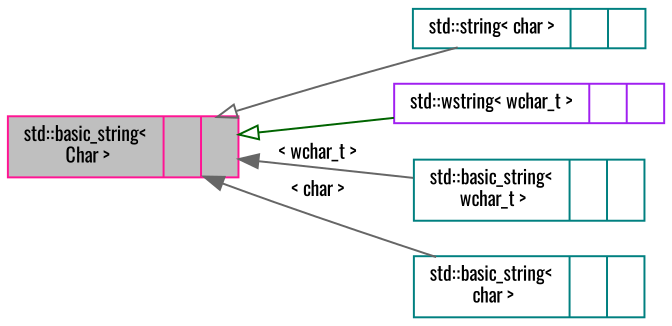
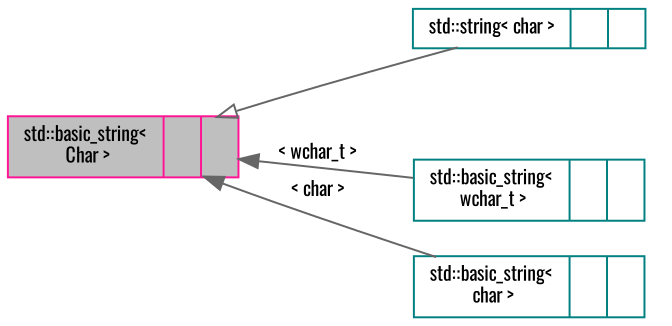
  digraph {
    rankdir=LR
    fontname=Oswald
    node [color=teal fillcolor=white fontname=Oswald fontsize=10 shape=record style=filled]
    edge [color=gray40 dir=back fontname=Oswald fontsize=10 labelfontname=Helvetica labelfontsize=10 style=solid]
    n1 [color=deeppink fillcolor=grey75 fontcolor=black height=0.2 label="{std::basic_string\<\l Char \>\n||}" width=0.4]
    n2 [height=0.2 label="{std::string\< char \>\n||}" width=0.4]
-   n3 [color=purple height=0.2 label="{std::wstring\< wchar_t \>\n||}" width=0.4]
    n4 [height=0.2 label="{std::basic_string\<\l wchar_t \>\n||}" width=0.4]
    n5 [height=0.2 label="{std::basic_string\<\l char \>\n||}" width=0.4]
    n1 -> n2 [arrowtail=onormal]
-   n1 -> n3 [arrowtail=onormal color=darkgreen]
    n1 -> n4 [label=" \< wchar_t \>"]
    n1 -> n5 [label=" \< char \>"]
  }
